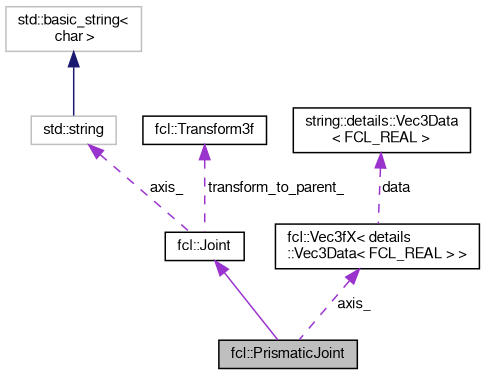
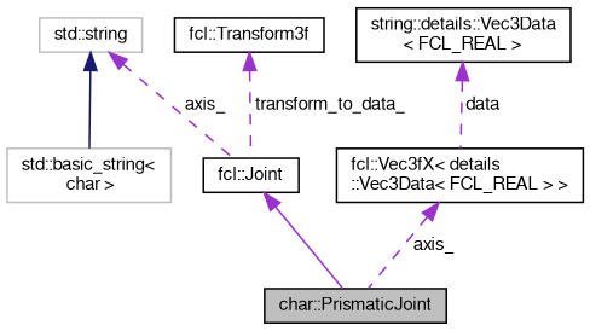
  digraph {
    node [color=black fillcolor=white fontname=FreeSans fontsize=10 shape=record style=filled]
    edge [color=darkorchid3 dir=back fontname=FreeSans fontsize=10 labelfontname=FreeSans labelfontsize=10 style=dashed]
-   n1 [fillcolor=grey75 fontcolor=black height=0.2 label="fcl::PrismaticJoint" width=0.4]
+   n1 [fillcolor=grey75 fontcolor=black height=0.2 label="char::PrismaticJoint" width=0.4]
    n2 [height=0.2 label="fcl::Joint" width=0.4]
    n3 [color=grey75 height=0.2 label="std::string" width=0.4]
    n4 [color=grey75 height=0.2 label="std::basic_string\<\l char \>" width=0.4]
    n5 [height=0.2 label="fcl::Transform3f" width=0.4]
    n6 [height=0.2 label="fcl::Vec3fX\< details\l::Vec3Data\< FCL_REAL \> \>" width=0.4]
    n7 [height=0.2 label="string::details::Vec3Data\l\< FCL_REAL \>" width=0.4]
    n2 -> n1 [style=solid]
    n3 -> n2 [label=" axis_"]
-   n4 -> n3 [color=midnightblue style=solid]
-   n5 -> n2 [label=" transform_to_parent_"]
+   n3 -> n4 [color=midnightblue style=solid]
+   n5 -> n2 [label=" transform_to_data_"]
    n6 -> n1 [label=" axis_"]
    n7 -> n6 [label=" data"]
  }
